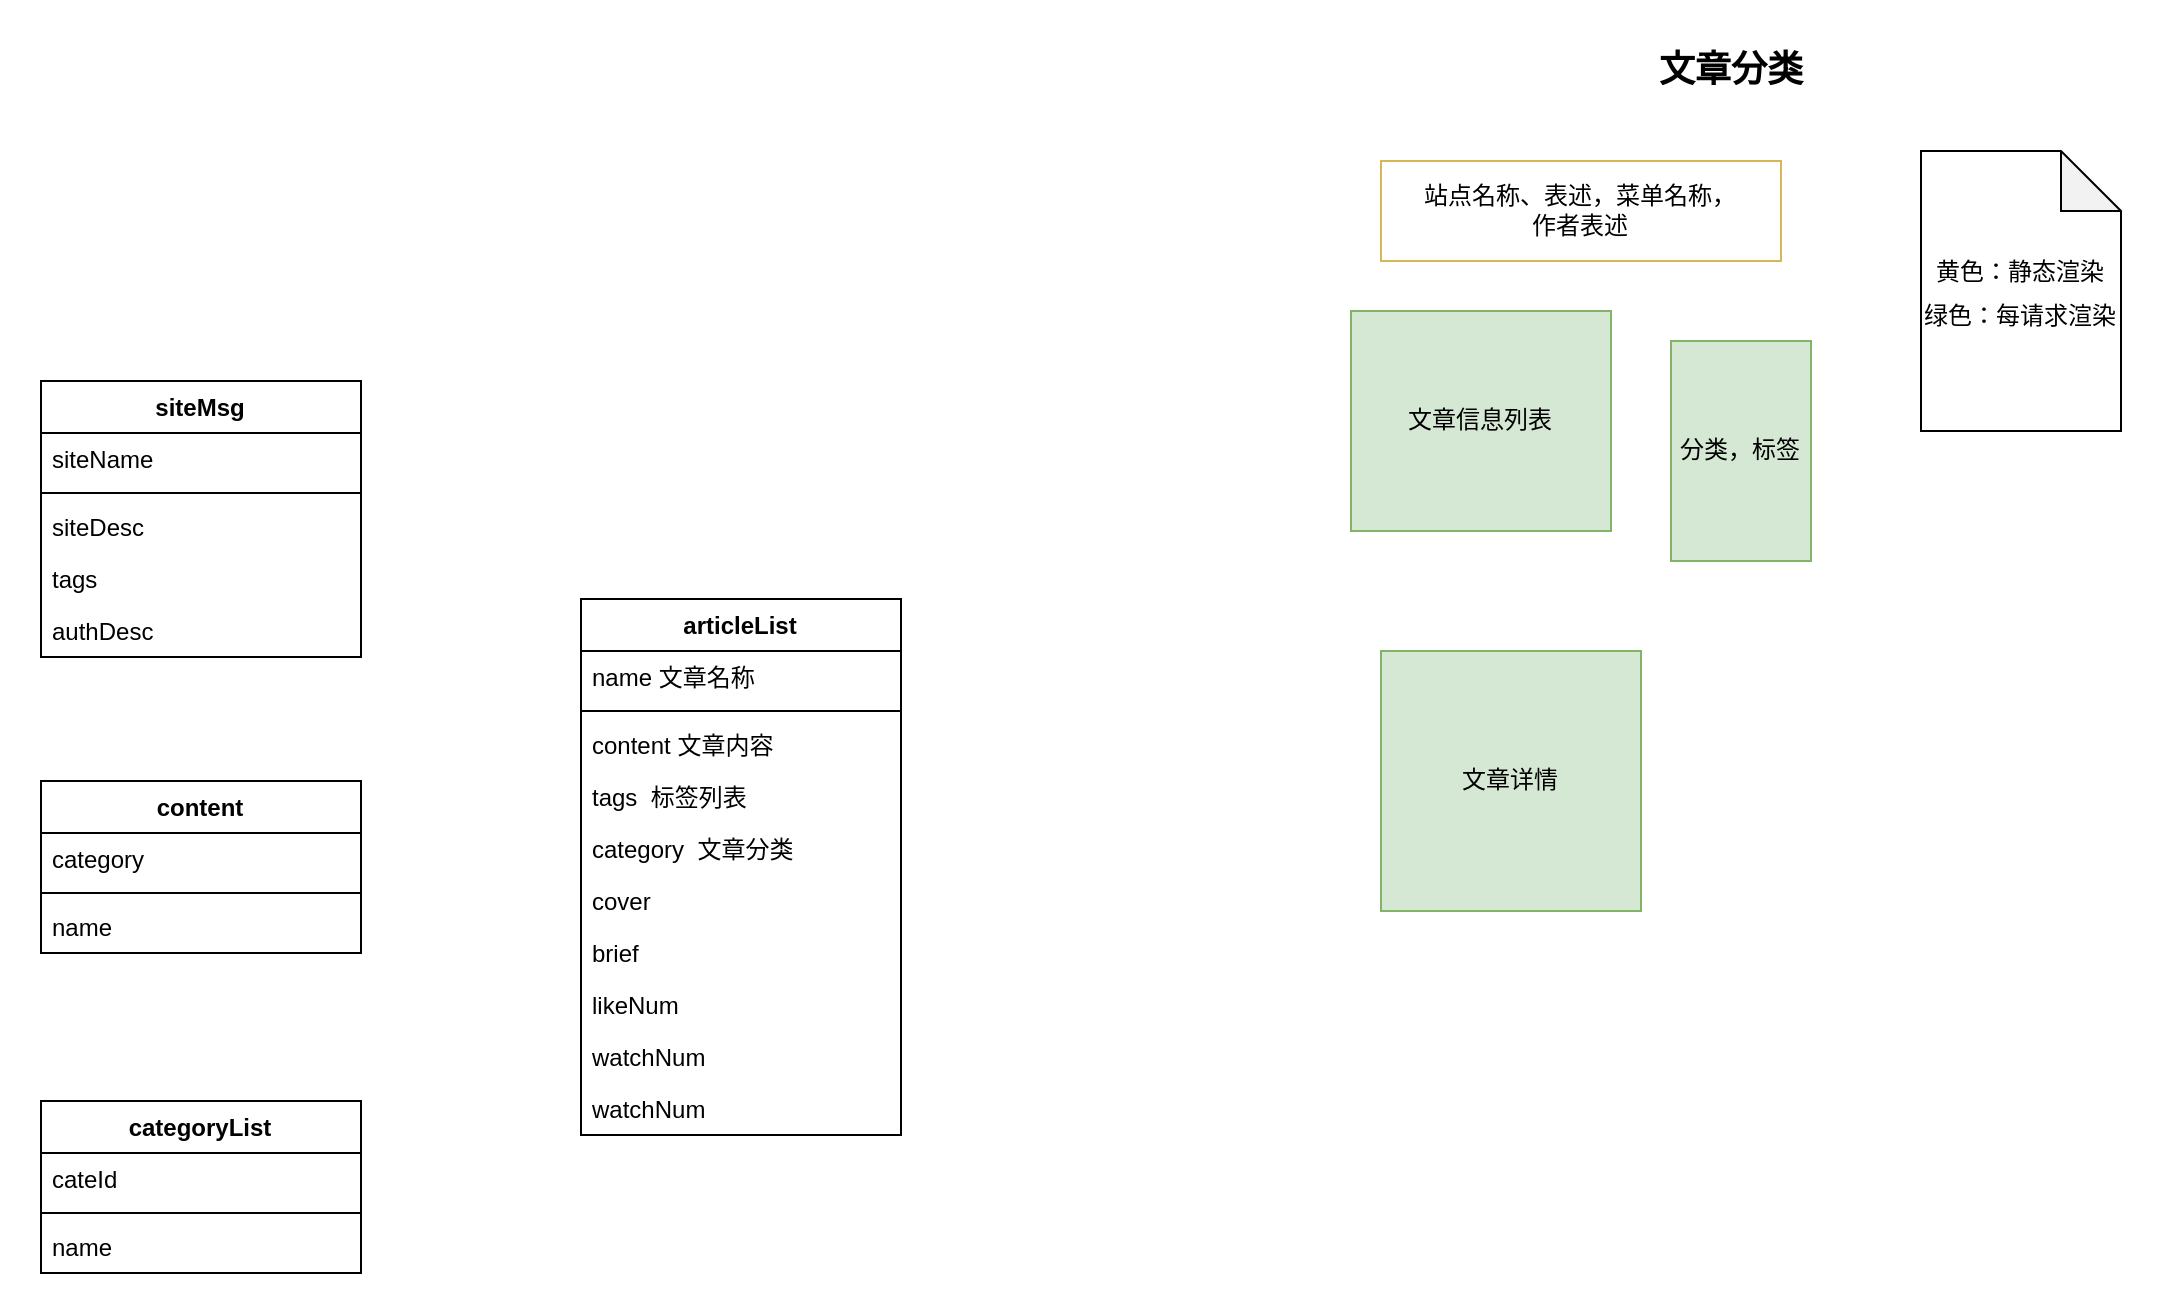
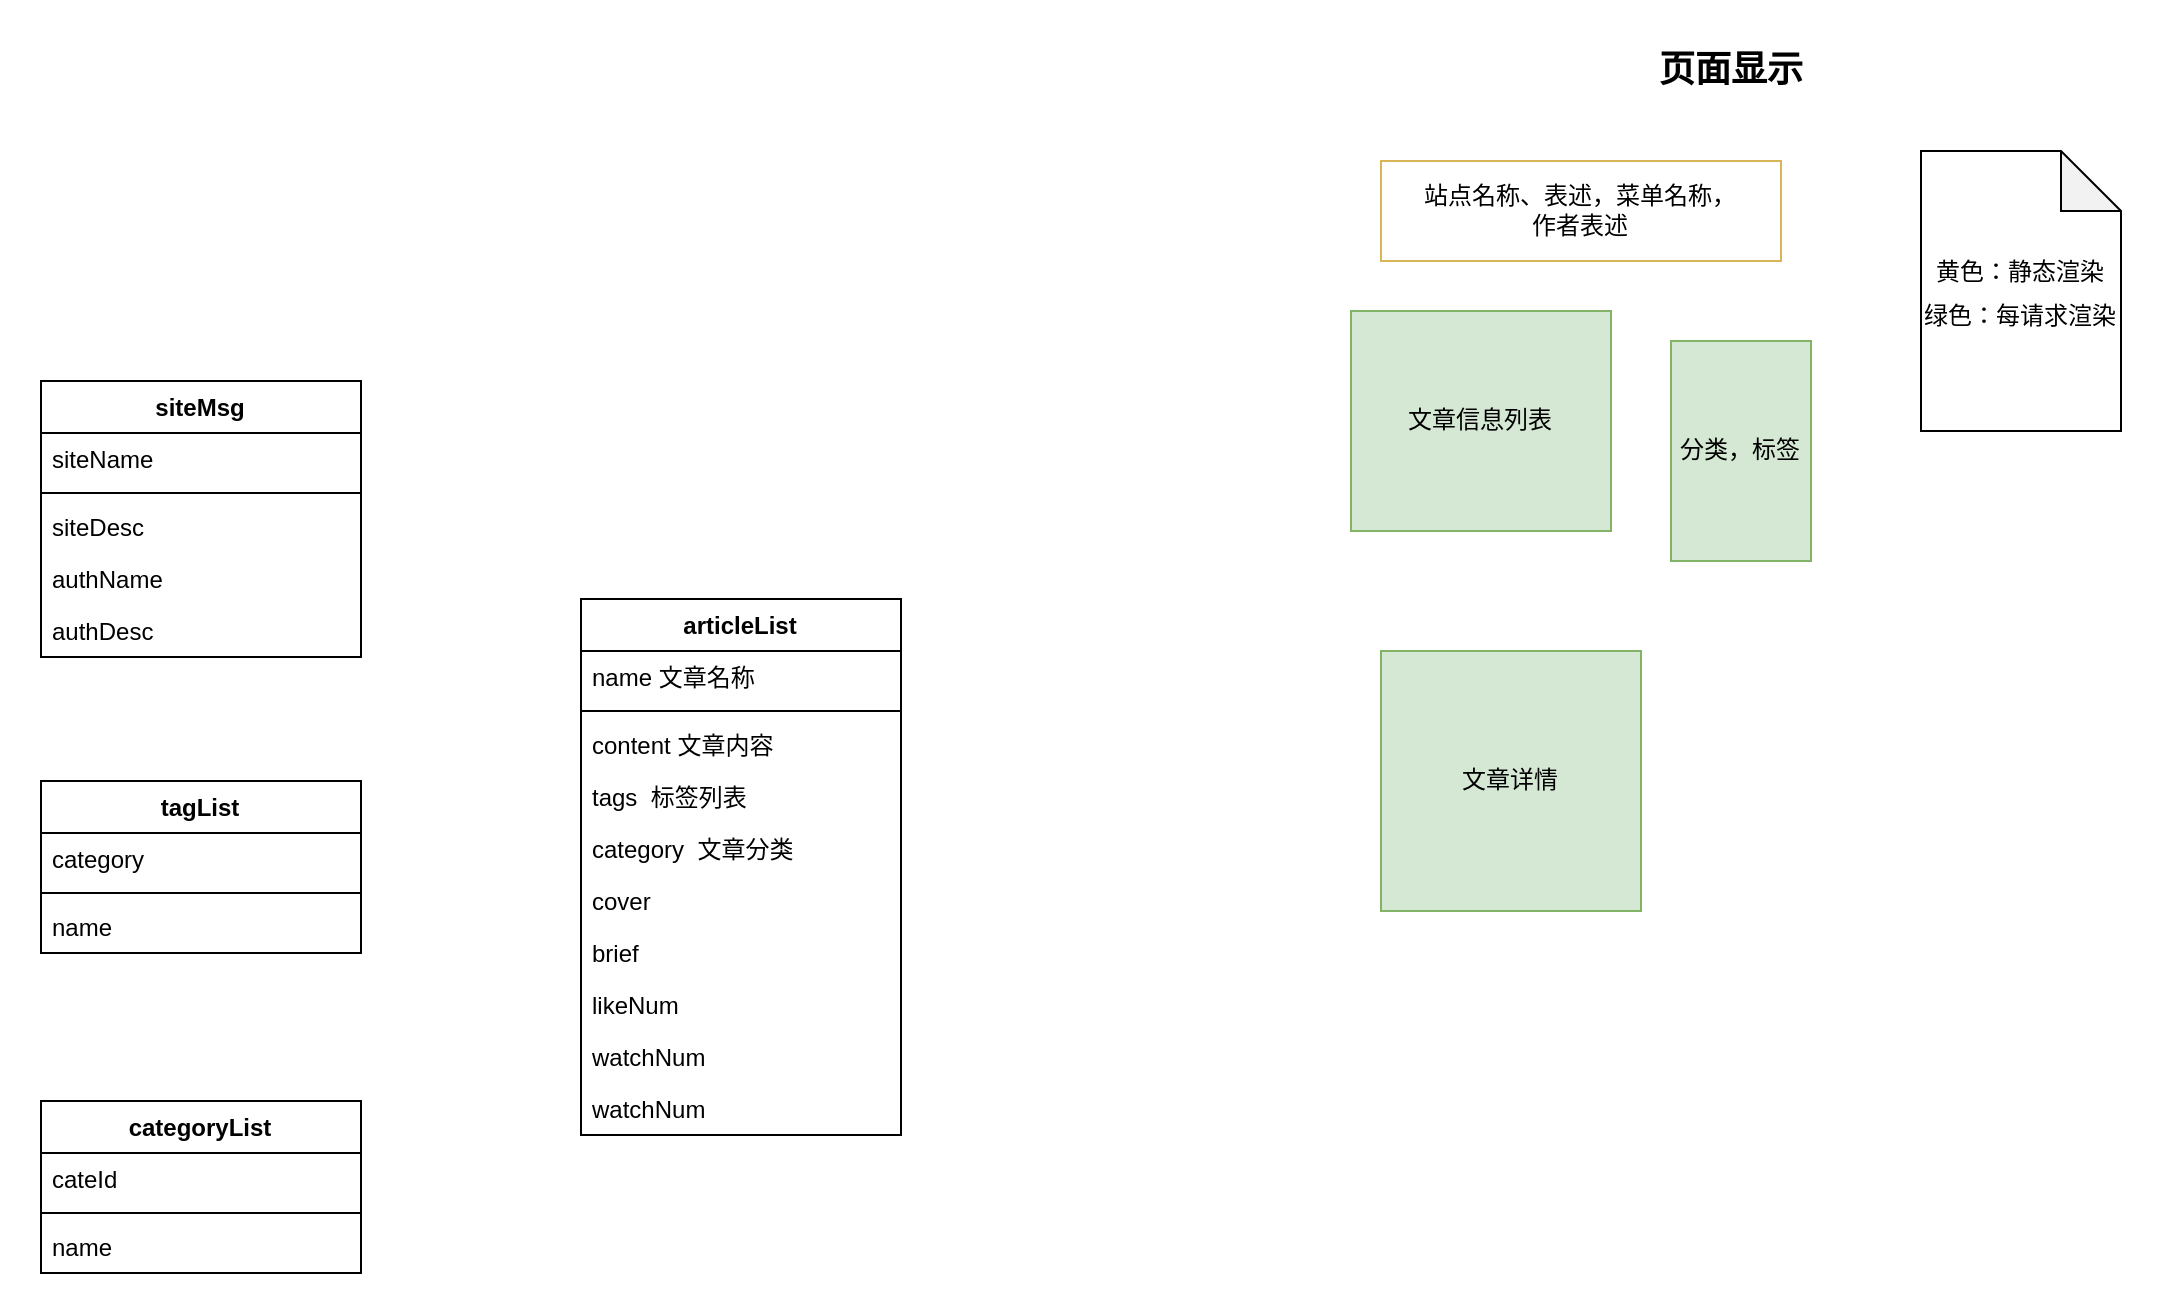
  <mxCell id="0" />
  <mxCell id="1" parent="0" />
  <mxCell id="2" value="站点名称、表述，菜单名称，&lt;br&gt;作者表述" style="rounded=0;whiteSpace=wrap;html=1;fillColor=#ffffff;strokeColor=#d6b656;" vertex="1" parent="1"><mxGeometry x="690" y="80" width="200" height="50" as="geometry" /></mxCell>
  <mxCell id="3" value="文章信息列表" style="rounded=0;whiteSpace=wrap;html=1;fillColor=#d5e8d4;strokeColor=#82b366;" vertex="1" parent="1"><mxGeometry x="675" y="155" width="130" height="110" as="geometry" /></mxCell>
  <mxCell id="4" value="分类，标签" style="rounded=0;whiteSpace=wrap;html=1;fillColor=#d5e8d4;strokeColor=#82b366;" vertex="1" parent="1"><mxGeometry x="835" y="170" width="70" height="110" as="geometry" /></mxCell>
  <mxCell id="5" value="文章详情" style="rounded=0;whiteSpace=wrap;html=1;fillColor=#d5e8d4;strokeColor=#82b366;" vertex="1" parent="1"><mxGeometry x="690" y="325" width="130" height="130" as="geometry" /></mxCell>
- <mxCell id="6" value="content" style="swimlane;fontStyle=1;align=center;verticalAlign=top;childLayout=stackLayout;horizontal=1;startSize=26;horizontalStack=0;resizeParent=1;resizeParentMax=0;resizeLast=0;collapsible=1;marginBottom=0;" vertex="1" parent="1"><mxGeometry x="20" y="390" width="160" height="86" as="geometry" /></mxCell>
+ <mxCell id="6" value="tagList" style="swimlane;fontStyle=1;align=center;verticalAlign=top;childLayout=stackLayout;horizontal=1;startSize=26;horizontalStack=0;resizeParent=1;resizeParentMax=0;resizeLast=0;collapsible=1;marginBottom=0;" vertex="1" parent="1"><mxGeometry x="20" y="390" width="160" height="86" as="geometry" /></mxCell>
  <mxCell id="7" value="category" style="text;strokeColor=none;fillColor=none;align=left;verticalAlign=top;spacingLeft=4;spacingRight=4;overflow=hidden;rotatable=0;points=[[0,0.5],[1,0.5]];portConstraint=eastwest;" vertex="1" parent="6"><mxGeometry y="26" width="160" height="26" as="geometry" /></mxCell>
  <mxCell id="8" value="" style="line;strokeWidth=1;fillColor=none;align=left;verticalAlign=middle;spacingTop=-1;spacingLeft=3;spacingRight=3;rotatable=0;labelPosition=right;points=[];portConstraint=eastwest;" vertex="1" parent="6"><mxGeometry y="52" width="160" height="8" as="geometry" /></mxCell>
  <mxCell id="9" value="name" style="text;strokeColor=none;fillColor=none;align=left;verticalAlign=top;spacingLeft=4;spacingRight=4;overflow=hidden;rotatable=0;points=[[0,0.5],[1,0.5]];portConstraint=eastwest;" vertex="1" parent="6"><mxGeometry y="60" width="160" height="26" as="geometry" /></mxCell>
  <mxCell id="10" value="categoryList" style="swimlane;fontStyle=1;align=center;verticalAlign=top;childLayout=stackLayout;horizontal=1;startSize=26;horizontalStack=0;resizeParent=1;resizeParentMax=0;resizeLast=0;collapsible=1;marginBottom=0;" vertex="1" parent="1"><mxGeometry x="20" y="550" width="160" height="86" as="geometry" /></mxCell>
  <mxCell id="11" value="cateId" style="text;strokeColor=none;fillColor=none;align=left;verticalAlign=top;spacingLeft=4;spacingRight=4;overflow=hidden;rotatable=0;points=[[0,0.5],[1,0.5]];portConstraint=eastwest;" vertex="1" parent="10"><mxGeometry y="26" width="160" height="26" as="geometry" /></mxCell>
  <mxCell id="12" value="" style="line;strokeWidth=1;fillColor=none;align=left;verticalAlign=middle;spacingTop=-1;spacingLeft=3;spacingRight=3;rotatable=0;labelPosition=right;points=[];portConstraint=eastwest;" vertex="1" parent="10"><mxGeometry y="52" width="160" height="8" as="geometry" /></mxCell>
  <mxCell id="13" value="name" style="text;strokeColor=none;fillColor=none;align=left;verticalAlign=top;spacingLeft=4;spacingRight=4;overflow=hidden;rotatable=0;points=[[0,0.5],[1,0.5]];portConstraint=eastwest;" vertex="1" parent="10"><mxGeometry y="60" width="160" height="26" as="geometry" /></mxCell>
  <mxCell id="14" value="articleList" style="swimlane;fontStyle=1;align=center;verticalAlign=top;childLayout=stackLayout;horizontal=1;startSize=26;horizontalStack=0;resizeParent=1;resizeParentMax=0;resizeLast=0;collapsible=1;marginBottom=0;" vertex="1" parent="1"><mxGeometry x="290" y="299" width="160" height="268" as="geometry" /></mxCell>
  <mxCell id="15" value="name 文章名称" style="text;strokeColor=none;fillColor=none;align=left;verticalAlign=top;spacingLeft=4;spacingRight=4;overflow=hidden;rotatable=0;points=[[0,0.5],[1,0.5]];portConstraint=eastwest;" vertex="1" parent="14"><mxGeometry y="26" width="160" height="26" as="geometry" /></mxCell>
  <mxCell id="16" value="" style="line;strokeWidth=1;fillColor=none;align=left;verticalAlign=middle;spacingTop=-1;spacingLeft=3;spacingRight=3;rotatable=0;labelPosition=right;points=[];portConstraint=eastwest;" vertex="1" parent="14"><mxGeometry y="52" width="160" height="8" as="geometry" /></mxCell>
  <mxCell id="17" value="content 文章内容" style="text;strokeColor=none;fillColor=none;align=left;verticalAlign=top;spacingLeft=4;spacingRight=4;overflow=hidden;rotatable=0;points=[[0,0.5],[1,0.5]];portConstraint=eastwest;" vertex="1" parent="14"><mxGeometry y="60" width="160" height="26" as="geometry" /></mxCell>
  <mxCell id="18" value="tags  标签列表&#10; " style="text;strokeColor=none;fillColor=none;align=left;verticalAlign=top;spacingLeft=4;spacingRight=4;overflow=hidden;rotatable=0;points=[[0,0.5],[1,0.5]];portConstraint=eastwest;" vertex="1" parent="14"><mxGeometry y="86" width="160" height="26" as="geometry" /></mxCell>
  <mxCell id="19" value="category  文章分类" style="text;strokeColor=none;fillColor=none;align=left;verticalAlign=top;spacingLeft=4;spacingRight=4;overflow=hidden;rotatable=0;points=[[0,0.5],[1,0.5]];portConstraint=eastwest;" vertex="1" parent="14"><mxGeometry y="112" width="160" height="26" as="geometry" /></mxCell>
  <mxCell id="20" value="cover" style="text;strokeColor=none;fillColor=none;align=left;verticalAlign=top;spacingLeft=4;spacingRight=4;overflow=hidden;rotatable=0;points=[[0,0.5],[1,0.5]];portConstraint=eastwest;" vertex="1" parent="14"><mxGeometry y="138" width="160" height="26" as="geometry" /></mxCell>
  <mxCell id="21" value="brief" style="text;strokeColor=none;fillColor=none;align=left;verticalAlign=top;spacingLeft=4;spacingRight=4;overflow=hidden;rotatable=0;points=[[0,0.5],[1,0.5]];portConstraint=eastwest;" vertex="1" parent="14"><mxGeometry y="164" width="160" height="26" as="geometry" /></mxCell>
  <mxCell id="22" value="likeNum&#10;" style="text;strokeColor=none;fillColor=none;align=left;verticalAlign=top;spacingLeft=4;spacingRight=4;overflow=hidden;rotatable=0;points=[[0,0.5],[1,0.5]];portConstraint=eastwest;" vertex="1" parent="14"><mxGeometry y="190" width="160" height="26" as="geometry" /></mxCell>
  <mxCell id="23" value="watchNum" style="text;strokeColor=none;fillColor=none;align=left;verticalAlign=top;spacingLeft=4;spacingRight=4;overflow=hidden;rotatable=0;points=[[0,0.5],[1,0.5]];portConstraint=eastwest;" vertex="1" parent="14"><mxGeometry y="216" width="160" height="26" as="geometry" /></mxCell>
  <mxCell id="24" value="watchNum" style="text;strokeColor=none;fillColor=none;align=left;verticalAlign=top;spacingLeft=4;spacingRight=4;overflow=hidden;rotatable=0;points=[[0,0.5],[1,0.5]];portConstraint=eastwest;" vertex="1" parent="14"><mxGeometry y="242" width="160" height="26" as="geometry" /></mxCell>
- <mxCell id="25" value="文章分类" style="text;html=1;align=center;verticalAlign=middle;resizable=0;points=[];autosize=1;fontStyle=1;fontSize=18;" vertex="1" parent="1"><mxGeometry x="820" y="20" width="90" height="30" as="geometry" /></mxCell>
+ <mxCell id="25" value="页面显示" style="text;html=1;align=center;verticalAlign=middle;resizable=0;points=[];autosize=1;fontStyle=1;fontSize=18;" vertex="1" parent="1"><mxGeometry x="820" y="20" width="90" height="30" as="geometry" /></mxCell>
  <mxCell id="26" value="&lt;font style=&quot;font-size: 12px&quot;&gt;黄色：静态渲染&lt;br&gt;绿色：每请求渲染&lt;br&gt;&lt;/font&gt;" style="shape=note;whiteSpace=wrap;html=1;backgroundOutline=1;darkOpacity=0.05;fontSize=18;" vertex="1" parent="1"><mxGeometry x="960" y="75" width="100" height="140" as="geometry" /></mxCell>
  <mxCell id="27" value="siteMsg" style="swimlane;fontStyle=1;align=center;verticalAlign=top;childLayout=stackLayout;horizontal=1;startSize=26;horizontalStack=0;resizeParent=1;resizeParentMax=0;resizeLast=0;collapsible=1;marginBottom=0;" vertex="1" parent="1"><mxGeometry x="20" y="190" width="160" height="138" as="geometry" /></mxCell>
  <mxCell id="28" value="siteName" style="text;strokeColor=none;fillColor=none;align=left;verticalAlign=top;spacingLeft=4;spacingRight=4;overflow=hidden;rotatable=0;points=[[0,0.5],[1,0.5]];portConstraint=eastwest;" vertex="1" parent="27"><mxGeometry y="26" width="160" height="26" as="geometry" /></mxCell>
  <mxCell id="29" value="" style="line;strokeWidth=1;fillColor=none;align=left;verticalAlign=middle;spacingTop=-1;spacingLeft=3;spacingRight=3;rotatable=0;labelPosition=right;points=[];portConstraint=eastwest;" vertex="1" parent="27"><mxGeometry y="52" width="160" height="8" as="geometry" /></mxCell>
  <mxCell id="30" value="siteDesc" style="text;strokeColor=none;fillColor=none;align=left;verticalAlign=top;spacingLeft=4;spacingRight=4;overflow=hidden;rotatable=0;points=[[0,0.5],[1,0.5]];portConstraint=eastwest;" vertex="1" parent="27"><mxGeometry y="60" width="160" height="26" as="geometry" /></mxCell>
- <mxCell id="31" value="tags" style="text;strokeColor=none;fillColor=none;align=left;verticalAlign=top;spacingLeft=4;spacingRight=4;overflow=hidden;rotatable=0;points=[[0,0.5],[1,0.5]];portConstraint=eastwest;" vertex="1" parent="27"><mxGeometry y="86" width="160" height="26" as="geometry" /></mxCell>
+ <mxCell id="31" value="authName" style="text;strokeColor=none;fillColor=none;align=left;verticalAlign=top;spacingLeft=4;spacingRight=4;overflow=hidden;rotatable=0;points=[[0,0.5],[1,0.5]];portConstraint=eastwest;" vertex="1" parent="27"><mxGeometry y="86" width="160" height="26" as="geometry" /></mxCell>
  <mxCell id="32" value="authDesc" style="text;strokeColor=none;fillColor=none;align=left;verticalAlign=top;spacingLeft=4;spacingRight=4;overflow=hidden;rotatable=0;points=[[0,0.5],[1,0.5]];portConstraint=eastwest;" vertex="1" parent="27"><mxGeometry y="112" width="160" height="26" as="geometry" /></mxCell>
